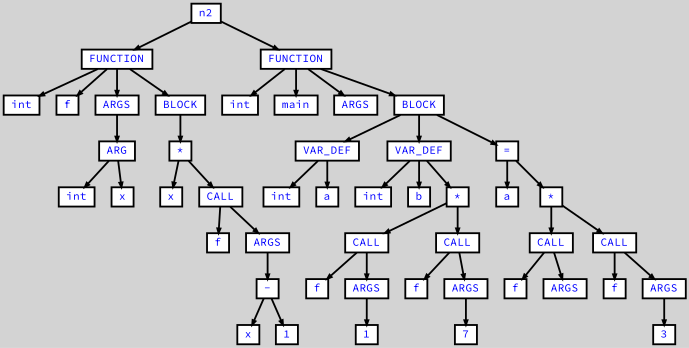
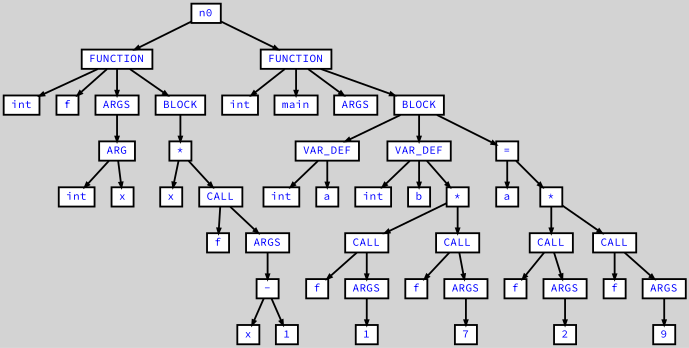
  digraph {
    bgcolor=lightgrey
    fontname="Source Code Pro"
    ordering=out
    ranksep=.4
    node [color=black fillcolor=white fixedsize=false fontcolor=blue fontname="Source Code Pro" fontsize=12 shape=box style="filled, solid, bold"]
    edge [arrowsize=.5 color=black fontname="Source Code Pro" style=bold]
    n1 [height=.25 label=FUNCTION width=.25]
    n2 [height=.25 label=int width=.25]
    n3 [height=.25 label=f width=.25]
    n4 [height=.25 label=ARGS width=.25]
    n8 [height=.25 label=BLOCK width=.25]
-   n0 [height=.25 width=.25 label=n2]
+   n0 [height=.25 width=.25]
    n17 [height=.25 label=FUNCTION width=.25]
    n18 [height=.25 label=int width=.25]
    n19 [height=.25 label=main width=.25]
    n20 [height=.25 label=ARGS width=.25]
    n21 [height=.25 label=BLOCK width=.25]
    n5 [height=.25 label=ARG width=.25]
    n9 [height=.25 label="*" width=.25]
    n6 [height=.25 label=int width=.25]
    n7 [height=.25 label=x width=.25]
    n10 [height=.25 label=x width=.25]
    n11 [height=.25 label=CALL width=.25]
    n12 [height=.25 label=f width=.25]
    n13 [height=.25 label=ARGS width=.25]
    n14 [height=.25 label="-" width=.25]
    n15 [height=.25 label=x width=.25]
    n16 [height=.25 label=1 width=.25]
    n22 [height=.25 label=VAR_DEF width=.25]
    n25 [height=.25 label=VAR_DEF width=.25]
    n37 [height=.25 label="=" width=.25]
    n23 [height=.25 label=int width=.25]
    n24 [height=.25 label=a width=.25]
    n26 [height=.25 label=int width=.25]
    n27 [height=.25 label=b width=.25]
    n28 [height=.25 label="*" width=.25]
    n38 [height=.25 label=a width=.25]
    n39 [height=.25 label="*" width=.25]
    n29 [height=.25 label=CALL width=.25]
    n33 [height=.25 label=CALL width=.25]
    n30 [height=.25 label=f width=.25]
    n31 [height=.25 label=ARGS width=.25]
    n34 [height=.25 label=f width=.25]
    n35 [height=.25 label=ARGS width=.25]
    n32 [height=.25 label=1 width=.25]
    n36 [height=.25 label=7 width=.25]
    n40 [height=.25 label=CALL width=.25]
    n44 [height=.25 label=CALL width=.25]
    n41 [height=.25 label=f width=.25]
    n42 [height=.25 label=ARGS width=.25]
    n45 [height=.25 label=f width=.25]
    n46 [height=.25 label=ARGS width=.25]
-   n47 [height=.25 label=3 width=.25]
+   n43 [height=.25 label=2 width=.25]
+   n47 [height=.25 label=9 width=.25]
    n1 -> n2
    n1 -> n3
    n1 -> n4
    n1 -> n8
    n4 -> n5
    n8 -> n9
    n0 -> n1
    n0 -> n17
    n17 -> n18
    n17 -> n19
    n17 -> n20
    n17 -> n21
    n21 -> n22
    n21 -> n25
    n21 -> n37
    n5 -> n6
    n5 -> n7
    n9 -> n10
    n9 -> n11
    n11 -> n12
    n11 -> n13
    n13 -> n14
    n14 -> n15
    n14 -> n16
    n22 -> n23
    n22 -> n24
    n25 -> n26
    n25 -> n27
    n25 -> n28
    n37 -> n38
    n37 -> n39
    n28 -> n29
    n28 -> n33
    n39 -> n40
    n39 -> n44
    n29 -> n30
    n29 -> n31
    n33 -> n34
    n33 -> n35
    n31 -> n32
    n35 -> n36
    n40 -> n41
    n40 -> n42
    n44 -> n45
    n44 -> n46
+   n42 -> n43
    n46 -> n47
  }
